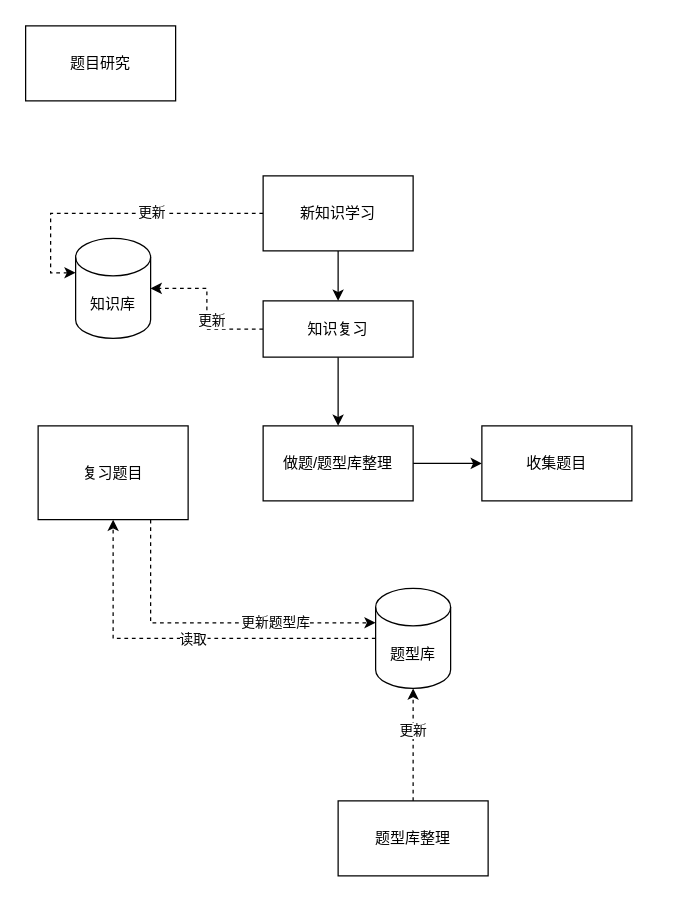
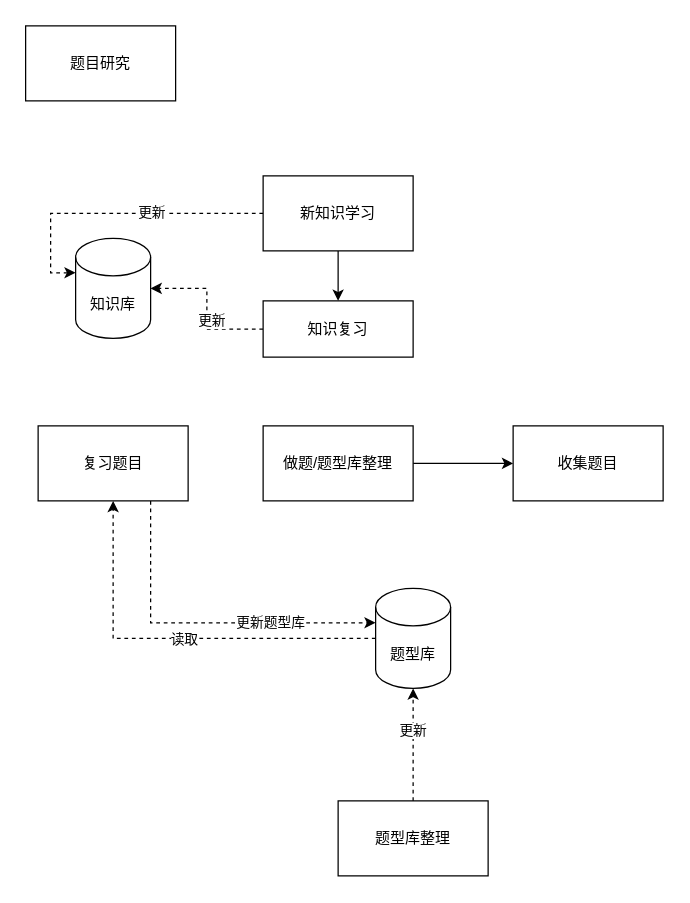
  <mxCell id="0" />
  <mxCell id="1" parent="0" />
  <mxCell id="2" style="edgeStyle=orthogonalEdgeStyle;rounded=0;orthogonalLoop=1;jettySize=auto;html=1;entryX=0;entryY=0.5;entryDx=0;entryDy=0;" edge="1" parent="1" source="3" target="4"><mxGeometry relative="1" as="geometry" /></mxCell>
  <mxCell id="3" value="做题/题型库整理" style="rounded=0;whiteSpace=wrap;html=1;" vertex="1" parent="1"><mxGeometry x="210" y="340" width="120" height="60" as="geometry" /></mxCell>
- <mxCell id="4" value="收集题目" style="rounded=0;whiteSpace=wrap;html=1;" vertex="1" parent="1"><mxGeometry x="385" y="340" width="120" height="60" as="geometry" /></mxCell>
+ <mxCell id="4" value="收集题目" style="rounded=0;whiteSpace=wrap;html=1;" vertex="1" parent="1"><mxGeometry x="410" y="340" width="120" height="60" as="geometry" /></mxCell>
  <mxCell id="5" style="edgeStyle=orthogonalEdgeStyle;rounded=0;orthogonalLoop=1;jettySize=auto;html=1;entryX=0.5;entryY=1;entryDx=0;entryDy=0;dashed=1;exitX=0;exitY=0.5;exitDx=0;exitDy=0;exitPerimeter=0;" edge="1" parent="1" source="19" target="9"><mxGeometry relative="1" as="geometry"><Array as="points"><mxPoint x="90" y="510" /></Array></mxGeometry></mxCell>
  <mxCell id="6" value="读取" style="edgeLabel;html=1;align=center;verticalAlign=middle;resizable=0;points=[];" vertex="1" connectable="0" parent="5"><mxGeometry x="-0.035" relative="1" as="geometry"><mxPoint as="offset" /></mxGeometry></mxCell>
  <mxCell id="7" style="edgeStyle=orthogonalEdgeStyle;rounded=0;orthogonalLoop=1;jettySize=auto;html=1;entryX=0;entryY=0;entryDx=0;entryDy=27.5;entryPerimeter=0;dashed=1;" edge="1" parent="1" source="9" target="19"><mxGeometry relative="1" as="geometry"><Array as="points"><mxPoint x="120" y="498" /></Array></mxGeometry></mxCell>
  <mxCell id="8" value="更新题型库" style="edgeLabel;html=1;align=center;verticalAlign=middle;resizable=0;points=[];" vertex="1" connectable="0" parent="7"><mxGeometry x="0.39" y="1" relative="1" as="geometry"><mxPoint as="offset" /></mxGeometry></mxCell>
- <mxCell id="9" value="复习题目" style="rounded=0;whiteSpace=wrap;html=1;" vertex="1" parent="1"><mxGeometry x="30" y="340" width="120" height="75" as="geometry" /></mxCell>
+ <mxCell id="9" value="复习题目" style="rounded=0;whiteSpace=wrap;html=1;" vertex="1" parent="1"><mxGeometry x="30" y="340" width="120" height="60" as="geometry" /></mxCell>
  <mxCell id="10" value="题目研究" style="rounded=0;whiteSpace=wrap;html=1;" vertex="1" parent="1"><mxGeometry x="20" y="20" width="120" height="60" as="geometry" /></mxCell>
- <mxCell id="11" style="edgeStyle=orthogonalEdgeStyle;rounded=0;orthogonalLoop=1;jettySize=auto;html=1;" edge="1" parent="1" source="14" target="3"><mxGeometry relative="1" as="geometry" /></mxCell>
  <mxCell id="12" style="edgeStyle=orthogonalEdgeStyle;rounded=0;orthogonalLoop=1;jettySize=auto;html=1;dashed=1;" edge="1" parent="1" source="14" target="23"><mxGeometry relative="1" as="geometry" /></mxCell>
  <mxCell id="13" value="更新" style="edgeLabel;html=1;align=center;verticalAlign=middle;resizable=0;points=[];" vertex="1" connectable="0" parent="12"><mxGeometry x="-0.146" y="-3" relative="1" as="geometry"><mxPoint as="offset" /></mxGeometry></mxCell>
  <mxCell id="14" value="知识复习" style="rounded=0;whiteSpace=wrap;html=1;" vertex="1" parent="1"><mxGeometry x="210" y="240" width="120" height="45" as="geometry" /></mxCell>
  <mxCell id="15" style="edgeStyle=orthogonalEdgeStyle;rounded=0;orthogonalLoop=1;jettySize=auto;html=1;entryX=0.5;entryY=0;entryDx=0;entryDy=0;" edge="1" parent="1" source="18" target="14"><mxGeometry relative="1" as="geometry" /></mxCell>
  <mxCell id="16" style="edgeStyle=orthogonalEdgeStyle;rounded=0;orthogonalLoop=1;jettySize=auto;html=1;entryX=0;entryY=0;entryDx=0;entryDy=27.5;entryPerimeter=0;dashed=1;" edge="1" parent="1" source="18" target="23"><mxGeometry relative="1" as="geometry" /></mxCell>
  <mxCell id="17" value="更新" style="edgeLabel;html=1;align=center;verticalAlign=middle;resizable=0;points=[];" vertex="1" connectable="0" parent="16"><mxGeometry x="-0.243" y="-2" relative="1" as="geometry"><mxPoint as="offset" /></mxGeometry></mxCell>
  <mxCell id="18" value="新知识学习" style="rounded=0;whiteSpace=wrap;html=1;" vertex="1" parent="1"><mxGeometry x="210" y="140" width="120" height="60" as="geometry" /></mxCell>
  <mxCell id="19" value="题型库" style="shape=cylinder3;whiteSpace=wrap;html=1;boundedLbl=1;backgroundOutline=1;size=15;" vertex="1" parent="1"><mxGeometry x="300" y="470" width="60" height="80" as="geometry" /></mxCell>
  <mxCell id="20" style="edgeStyle=orthogonalEdgeStyle;rounded=0;orthogonalLoop=1;jettySize=auto;html=1;entryX=0.5;entryY=1;entryDx=0;entryDy=0;entryPerimeter=0;dashed=1;" edge="1" parent="1" source="22" target="19"><mxGeometry relative="1" as="geometry" /></mxCell>
  <mxCell id="21" value="更新" style="edgeLabel;html=1;align=center;verticalAlign=middle;resizable=0;points=[];" vertex="1" connectable="0" parent="20"><mxGeometry x="0.263" y="1" relative="1" as="geometry"><mxPoint as="offset" /></mxGeometry></mxCell>
  <mxCell id="22" value="题型库整理" style="rounded=0;whiteSpace=wrap;html=1;" vertex="1" parent="1"><mxGeometry x="270" y="640" width="120" height="60" as="geometry" /></mxCell>
  <mxCell id="23" value="知识库" style="shape=cylinder3;whiteSpace=wrap;html=1;boundedLbl=1;backgroundOutline=1;size=15;" vertex="1" parent="1"><mxGeometry x="60" y="190" width="60" height="80" as="geometry" /></mxCell>
